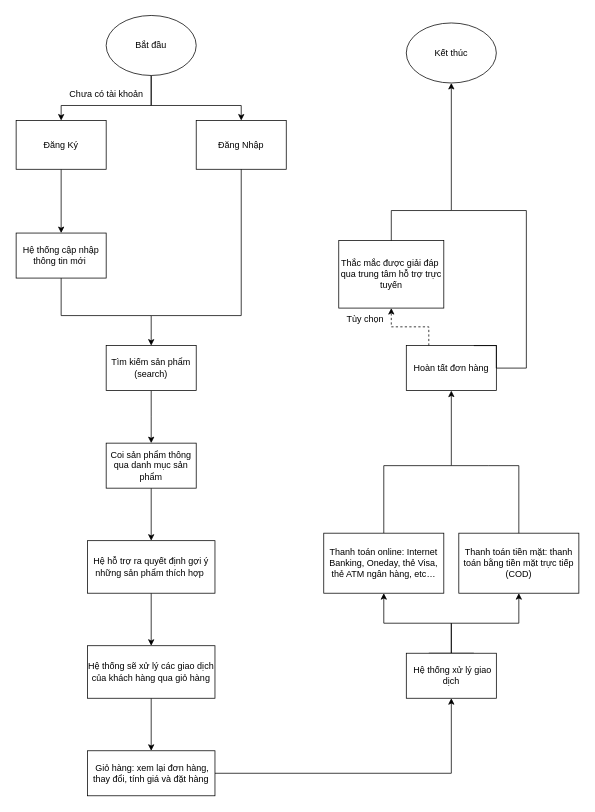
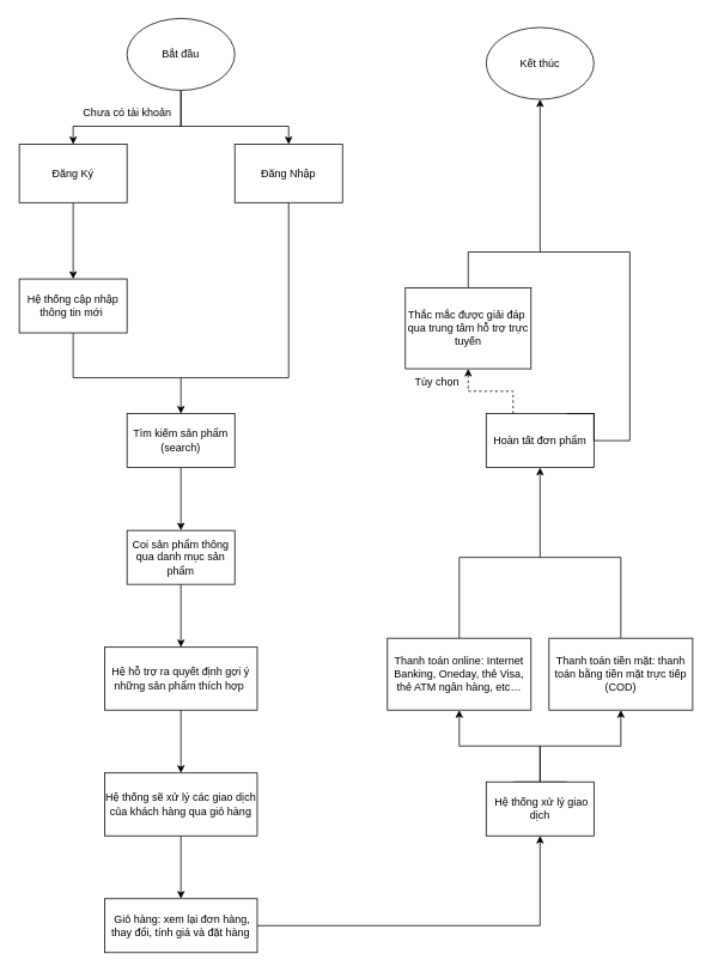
  <mxCell id="0" />
  <mxCell id="1" parent="0" />
  <mxCell id="2" style="edgeStyle=orthogonalEdgeStyle;rounded=0;orthogonalLoop=1;jettySize=auto;html=1;exitX=0.5;exitY=1;exitDx=0;exitDy=0;" edge="1" parent="1" source="3" target="16"><mxGeometry relative="1" as="geometry"><mxPoint x="80.667" y="260" as="targetPoint" /></mxGeometry></mxCell>
  <mxCell id="3" value="Đăng Ký" style="rounded=0;whiteSpace=wrap;html=1;" vertex="1" parent="1"><mxGeometry x="21" y="160" width="120" height="65" as="geometry" /></mxCell>
  <mxCell id="4" style="edgeStyle=orthogonalEdgeStyle;rounded=0;orthogonalLoop=1;jettySize=auto;html=1;exitX=0.5;exitY=1;exitDx=0;exitDy=0;entryX=0.5;entryY=0;entryDx=0;entryDy=0;" edge="1" parent="1" source="6" target="3"><mxGeometry relative="1" as="geometry"><Array as="points"><mxPoint x="201" y="140" /><mxPoint x="81" y="140" /></Array></mxGeometry></mxCell>
  <mxCell id="5" style="edgeStyle=orthogonalEdgeStyle;rounded=0;orthogonalLoop=1;jettySize=auto;html=1;exitX=0.5;exitY=1;exitDx=0;exitDy=0;" edge="1" parent="1" source="6" target="7"><mxGeometry relative="1" as="geometry"><Array as="points"><mxPoint x="201" y="140" /><mxPoint x="321" y="140" /></Array></mxGeometry></mxCell>
  <mxCell id="6" value="Bắt đầu" style="ellipse;whiteSpace=wrap;html=1;" vertex="1" parent="1"><mxGeometry x="141" y="20" width="120" height="80" as="geometry" /></mxCell>
  <mxCell id="7" value="Đăng Nhập" style="rounded=0;whiteSpace=wrap;html=1;" vertex="1" parent="1"><mxGeometry x="261" y="160" width="120" height="65" as="geometry" /></mxCell>
  <mxCell id="8" value="Chưa có tài khoản" style="text;html=1;align=center;verticalAlign=middle;resizable=0;points=[];autosize=1;strokeColor=none;fillColor=none;" vertex="1" parent="1"><mxGeometry x="81" y="110" width="120" height="30" as="geometry" /></mxCell>
  <mxCell id="9" style="edgeStyle=orthogonalEdgeStyle;rounded=0;orthogonalLoop=1;jettySize=auto;html=1;" edge="1" parent="1" source="10"><mxGeometry relative="1" as="geometry"><mxPoint x="201" y="590" as="targetPoint" /></mxGeometry></mxCell>
  <mxCell id="10" value="Tìm kiếm sản phẩm&lt;div&gt;(search)&lt;/div&gt;" style="rounded=0;whiteSpace=wrap;html=1;" vertex="1" parent="1"><mxGeometry x="141" y="460" width="120" height="60" as="geometry" /></mxCell>
  <mxCell id="11" style="edgeStyle=orthogonalEdgeStyle;rounded=0;orthogonalLoop=1;jettySize=auto;html=1;" edge="1" parent="1" source="12" target="14"><mxGeometry relative="1" as="geometry"><mxPoint x="201" y="720" as="targetPoint" /></mxGeometry></mxCell>
  <mxCell id="12" value="&lt;div style=&quot;&quot;&gt;&lt;span style=&quot;background-color: initial;&quot;&gt;Coi sản phẩm thông qua danh mục sản phẩm&lt;/span&gt;&lt;/div&gt;" style="rounded=0;whiteSpace=wrap;html=1;align=center;" vertex="1" parent="1"><mxGeometry x="141" y="590" width="120" height="60" as="geometry" /></mxCell>
  <mxCell id="13" style="edgeStyle=orthogonalEdgeStyle;rounded=0;orthogonalLoop=1;jettySize=auto;html=1;" edge="1" parent="1" source="14" target="18"><mxGeometry relative="1" as="geometry" /></mxCell>
  <mxCell id="14" value="&lt;div style=&quot;&quot;&gt;Hệ hỗ trợ ra quyết định gợi ý những sản phẩm thích hợp&amp;nbsp;&lt;/div&gt;" style="rounded=0;whiteSpace=wrap;html=1;align=center;" vertex="1" parent="1"><mxGeometry x="116" y="720" width="170" height="70" as="geometry" /></mxCell>
  <mxCell id="15" style="edgeStyle=orthogonalEdgeStyle;rounded=0;orthogonalLoop=1;jettySize=auto;html=1;exitX=0.5;exitY=1;exitDx=0;exitDy=0;entryX=0.5;entryY=0;entryDx=0;entryDy=0;" edge="1" parent="1" source="16" target="10"><mxGeometry relative="1" as="geometry"><Array as="points"><mxPoint x="81" y="420" /><mxPoint x="201" y="420" /></Array></mxGeometry></mxCell>
  <mxCell id="16" value="Hệ thống cập nhập thông tin mới&amp;nbsp;" style="rounded=0;whiteSpace=wrap;html=1;" vertex="1" parent="1"><mxGeometry x="20.997" y="310" width="120" height="60" as="geometry" /></mxCell>
  <mxCell id="17" style="edgeStyle=orthogonalEdgeStyle;rounded=0;orthogonalLoop=1;jettySize=auto;html=1;" edge="1" parent="1" source="18" target="20"><mxGeometry relative="1" as="geometry"><mxPoint x="202" y="990" as="targetPoint" /></mxGeometry></mxCell>
  <mxCell id="18" value="&lt;div&gt;H&lt;span style=&quot;background-color: initial;&quot;&gt;ệ thống sẽ xử lý các giao dịch của khách hàng qua giỏ hàng&lt;/span&gt;&lt;/div&gt;" style="rounded=0;whiteSpace=wrap;html=1;" vertex="1" parent="1"><mxGeometry x="116" y="860" width="170" height="70" as="geometry" /></mxCell>
  <mxCell id="19" style="edgeStyle=orthogonalEdgeStyle;rounded=0;orthogonalLoop=1;jettySize=auto;html=1;" edge="1" parent="1" source="20" target="23"><mxGeometry relative="1" as="geometry"><mxPoint x="461" y="940" as="targetPoint" /></mxGeometry></mxCell>
  <mxCell id="20" value="&lt;div&gt;&amp;nbsp;Giỏ hàng: xem lại đơn hàng, thay đổi, tính giá và đặt hàng&lt;/div&gt;" style="rounded=0;whiteSpace=wrap;html=1;" vertex="1" parent="1"><mxGeometry x="116" y="1000" width="170" height="60" as="geometry" /></mxCell>
  <mxCell id="21" style="edgeStyle=orthogonalEdgeStyle;rounded=0;orthogonalLoop=1;jettySize=auto;html=1;exitX=0.25;exitY=0;exitDx=0;exitDy=0;" edge="1" parent="1" source="23" target="25"><mxGeometry relative="1" as="geometry"><mxPoint x="501" y="790" as="targetPoint" /><Array as="points"><mxPoint x="601" y="870" /><mxPoint x="601" y="830" /><mxPoint x="511" y="830" /></Array></mxGeometry></mxCell>
  <mxCell id="22" style="edgeStyle=orthogonalEdgeStyle;rounded=0;orthogonalLoop=1;jettySize=auto;html=1;" edge="1" parent="1" target="26"><mxGeometry relative="1" as="geometry"><mxPoint x="691" y="800" as="targetPoint" /><mxPoint x="631" y="870" as="sourcePoint" /><Array as="points"><mxPoint x="601" y="870" /><mxPoint x="601" y="830" /><mxPoint x="691" y="830" /></Array></mxGeometry></mxCell>
  <mxCell id="23" value="&lt;div&gt;&amp;nbsp;Hệ thống xử lý giao dịch&lt;/div&gt;" style="rounded=0;whiteSpace=wrap;html=1;" vertex="1" parent="1"><mxGeometry x="541" y="870" width="120" height="60" as="geometry" /></mxCell>
  <mxCell id="24" style="edgeStyle=orthogonalEdgeStyle;rounded=0;orthogonalLoop=1;jettySize=auto;html=1;exitX=0.5;exitY=0;exitDx=0;exitDy=0;" edge="1" parent="1" source="25"><mxGeometry relative="1" as="geometry"><mxPoint x="601" y="520" as="targetPoint" /><Array as="points"><mxPoint x="511" y="620" /><mxPoint x="601" y="620" /></Array></mxGeometry></mxCell>
  <mxCell id="25" value="&lt;div&gt;Thanh toán online: Internet Banking, Oneday, thẻ Visa, thẻ ATM ngân hàng, etc…&lt;/div&gt;" style="rounded=0;whiteSpace=wrap;html=1;" vertex="1" parent="1"><mxGeometry x="431" y="710" width="160" height="80" as="geometry" /></mxCell>
  <mxCell id="26" value="&lt;div&gt;Thanh toán tiền mặt: thanh toán bằng tiền mặt trực tiếp (COD)&lt;/div&gt;" style="rounded=0;whiteSpace=wrap;html=1;" vertex="1" parent="1"><mxGeometry x="611" y="710" width="160" height="80" as="geometry" /></mxCell>
  <mxCell id="27" style="edgeStyle=orthogonalEdgeStyle;rounded=0;orthogonalLoop=1;jettySize=auto;html=1;exitX=0.25;exitY=0;exitDx=0;exitDy=0;dashed=1;" edge="1" parent="1" source="28" target="29"><mxGeometry relative="1" as="geometry"><mxPoint x="571" y="380" as="targetPoint" /></mxGeometry></mxCell>
- <mxCell id="28" value="Hoàn tất đơn hàng" style="rounded=0;whiteSpace=wrap;html=1;" vertex="1" parent="1"><mxGeometry x="541" y="460" width="120" height="60" as="geometry" /></mxCell>
+ <mxCell id="28" value="Hoàn tất đơn phẩm" style="rounded=0;whiteSpace=wrap;html=1;" vertex="1" parent="1"><mxGeometry x="541" y="460" width="120" height="60" as="geometry" /></mxCell>
  <mxCell id="29" value="&lt;div&gt;Thắc mắc được giải đáp&amp;nbsp; qua trung tâm hỗ trợ trực tuyến&lt;/div&gt;" style="rounded=0;whiteSpace=wrap;html=1;" vertex="1" parent="1"><mxGeometry x="451" y="320" width="140" height="90" as="geometry" /></mxCell>
  <mxCell id="30" value="Kết thúc" style="ellipse;whiteSpace=wrap;html=1;" vertex="1" parent="1"><mxGeometry x="541" y="30" width="120" height="80" as="geometry" /></mxCell>
  <mxCell id="31" style="edgeStyle=orthogonalEdgeStyle;rounded=0;orthogonalLoop=1;jettySize=auto;html=1;exitX=0.75;exitY=0;exitDx=0;exitDy=0;entryX=0.5;entryY=1;entryDx=0;entryDy=0;" edge="1" parent="1" source="28" target="30"><mxGeometry relative="1" as="geometry"><Array as="points"><mxPoint x="661" y="460" /><mxPoint x="661" y="490" /><mxPoint x="701" y="490" /><mxPoint x="701" y="280" /><mxPoint x="601" y="280" /></Array></mxGeometry></mxCell>
  <mxCell id="32" value="" style="endArrow=none;html=1;rounded=0;" edge="1" parent="1"><mxGeometry width="50" height="50" relative="1" as="geometry"><mxPoint x="521" y="320" as="sourcePoint" /><mxPoint x="601" y="280" as="targetPoint" /><Array as="points"><mxPoint x="521" y="280" /></Array></mxGeometry></mxCell>
  <mxCell id="33" value="Tùy&lt;span style=&quot;background-color: initial;&quot;&gt;&amp;nbsp;chọn&lt;/span&gt;" style="text;html=1;align=center;verticalAlign=middle;resizable=0;points=[];autosize=1;strokeColor=none;fillColor=none;" vertex="1" parent="1"><mxGeometry x="451" y="410" width="70" height="30" as="geometry" /></mxCell>
  <mxCell id="34" value="" style="endArrow=none;html=1;rounded=0;" edge="1" parent="1"><mxGeometry width="50" height="50" relative="1" as="geometry"><mxPoint x="201" y="420" as="sourcePoint" /><mxPoint x="321" y="225" as="targetPoint" /><Array as="points"><mxPoint x="321" y="420" /></Array></mxGeometry></mxCell>
  <mxCell id="35" value="" style="endArrow=none;html=1;rounded=0;" edge="1" parent="1"><mxGeometry width="50" height="50" relative="1" as="geometry"><mxPoint x="691" y="710" as="sourcePoint" /><mxPoint x="601" y="620" as="targetPoint" /><Array as="points"><mxPoint x="691" y="620" /><mxPoint x="651" y="620" /></Array></mxGeometry></mxCell>
